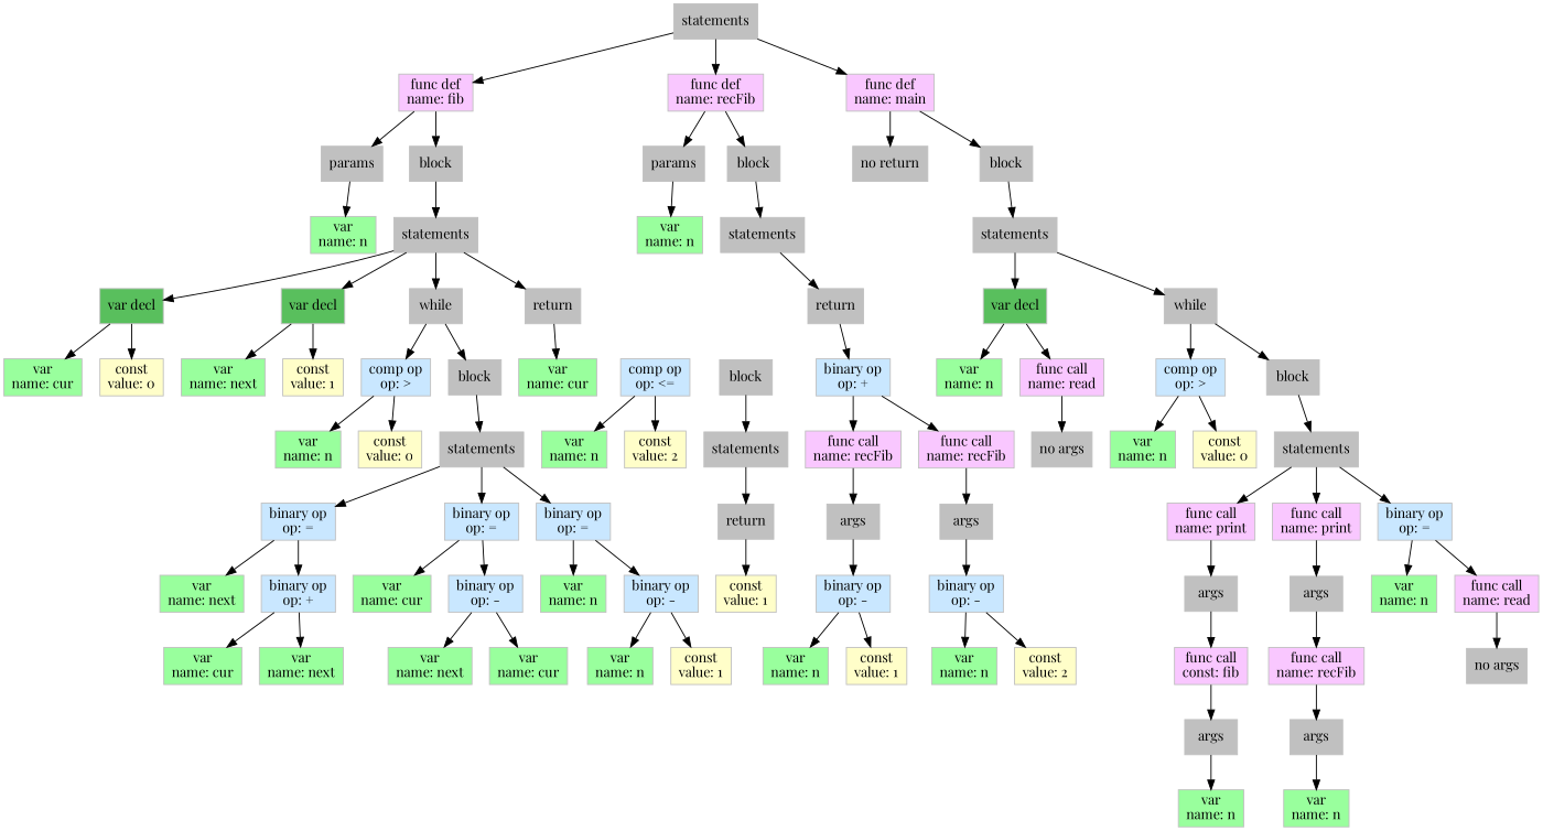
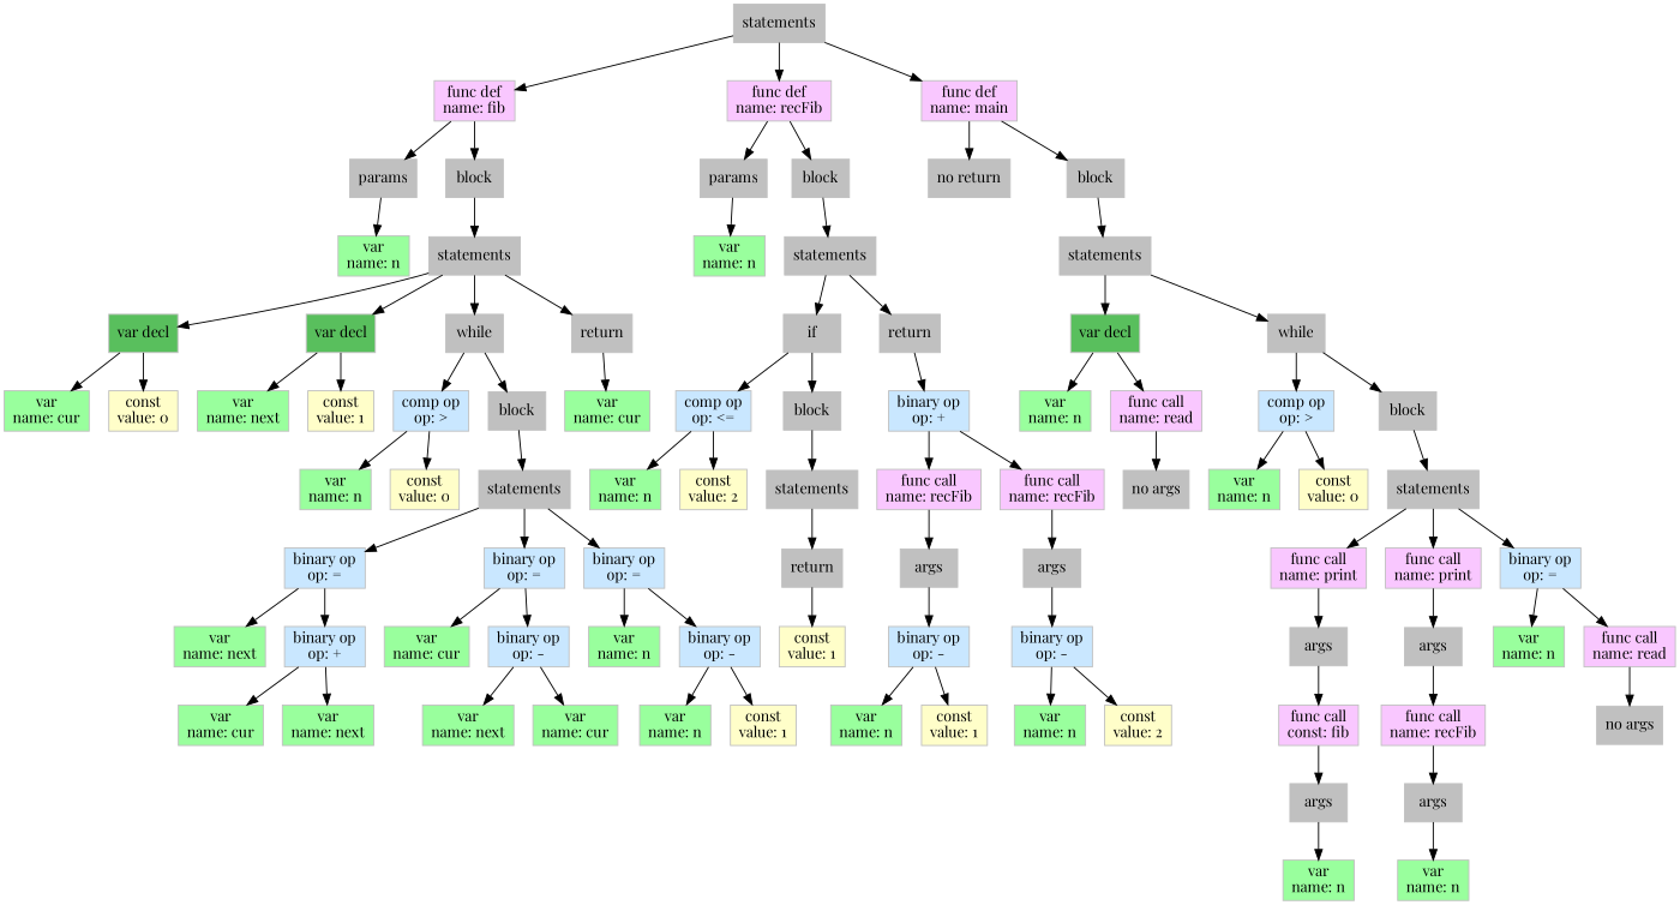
  digraph {
    fontname="Playfair Display"
    node [color=grey fillcolor=grey fontname="Playfair Display" shape=box style=filled]
    edge [fontname="Playfair Display"]
    n1 [label=statements]
    n2 [fillcolor="#F9C7FF" label="func def\nname: fib"]
    n3 [fillcolor="#F9C7FF" label="func def\nname: recFib"]
    n4 [fillcolor="#F9C7FF" label="func def\nname: main"]
    n5 [label=params]
    n6 [label=block]
    n7 [label=params]
    n8 [label=block]
    n9 [label="no return"]
    n10 [label=block]
    n11 [fillcolor="#99FF9D" label="var\nname: n"]
    n12 [label=statements]
    n13 [fillcolor="#59BF5D" label="var decl"]
    n14 [fillcolor="#59BF5D" label="var decl"]
    n15 [label=while]
    n16 [label=return]
    n17 [fillcolor="#99FF9D" label="var\nname: cur"]
    n18 [fillcolor="#FFFEC9" label="const\nvalue: 0"]
    n19 [fillcolor="#99FF9D" label="var\nname: next"]
    n20 [fillcolor="#FFFEC9" label="const\nvalue: 1"]
    n21 [fillcolor="#C9E7FF" label="comp op\nop: >"]
    n22 [label=block]
    n23 [fillcolor="#99FF9D" label="var\nname: cur"]
    n24 [fillcolor="#99FF9D" label="var\nname: n"]
    n25 [fillcolor="#FFFEC9" label="const\nvalue: 0"]
    n26 [label=statements]
    n27 [fillcolor="#C9E7FF" label="binary op\nop: ="]
    n28 [fillcolor="#C9E7FF" label="binary op\nop: ="]
    n29 [fillcolor="#C9E7FF" label="binary op\nop: ="]
    n30 [fillcolor="#99FF9D" label="var\nname: next"]
    n31 [fillcolor="#C9E7FF" label="binary op\nop: +"]
    n32 [fillcolor="#99FF9D" label="var\nname: cur"]
    n33 [fillcolor="#C9E7FF" label="binary op\nop: -"]
    n34 [fillcolor="#99FF9D" label="var\nname: n"]
    n35 [fillcolor="#C9E7FF" label="binary op\nop: -"]
    n36 [fillcolor="#99FF9D" label="var\nname: cur"]
    n37 [fillcolor="#99FF9D" label="var\nname: next"]
    n38 [fillcolor="#99FF9D" label="var\nname: next"]
    n39 [fillcolor="#99FF9D" label="var\nname: cur"]
    n40 [fillcolor="#99FF9D" label="var\nname: n"]
    n41 [fillcolor="#FFFEC9" label="const\nvalue: 1"]
    n42 [fillcolor="#99FF9D" label="var\nname: n"]
    n43 [label=statements]
+   n44 [label=if]
    n45 [label=return]
    n46 [fillcolor="#C9E7FF" label="comp op\nop: <="]
    n47 [label=block]
    n48 [fillcolor="#C9E7FF" label="binary op\nop: +"]
    n49 [fillcolor="#99FF9D" label="var\nname: n"]
    n50 [fillcolor="#FFFEC9" label="const\nvalue: 2"]
    n51 [label=statements]
    n52 [label=return]
    n53 [fillcolor="#FFFEC9" label="const\nvalue: 1"]
    n54 [fillcolor="#F9C7FF" label="func call\nname: recFib"]
    n55 [fillcolor="#F9C7FF" label="func call\nname: recFib"]
    n56 [label=args]
    n57 [label=args]
    n58 [fillcolor="#C9E7FF" label="binary op\nop: -"]
    n59 [fillcolor="#99FF9D" label="var\nname: n"]
    n60 [fillcolor="#FFFEC9" label="const\nvalue: 1"]
    n61 [fillcolor="#C9E7FF" label="binary op\nop: -"]
    n62 [fillcolor="#99FF9D" label="var\nname: n"]
    n63 [fillcolor="#FFFEC9" label="const\nvalue: 2"]
    n64 [label=statements]
    n65 [fillcolor="#59BF5D" label="var decl"]
    n66 [label=while]
    n67 [fillcolor="#99FF9D" label="var\nname: n"]
    n68 [fillcolor="#F9C7FF" label="func call\nname: read"]
    n69 [fillcolor="#C9E7FF" label="comp op\nop: >"]
    n70 [label=block]
    n71 [label="no args"]
    n72 [fillcolor="#99FF9D" label="var\nname: n"]
    n73 [fillcolor="#FFFEC9" label="const\nvalue: 0"]
    n74 [label=statements]
    n75 [fillcolor="#F9C7FF" label="func call\nname: print"]
    n76 [fillcolor="#F9C7FF" label="func call\nname: print"]
    n77 [fillcolor="#C9E7FF" label="binary op\nop: ="]
    n78 [label=args]
    n79 [label=args]
    n80 [fillcolor="#99FF9D" label="var\nname: n"]
    n81 [fillcolor="#F9C7FF" label="func call\nname: read"]
    n82 [fillcolor="#F9C7FF" label="func call\nconst: fib"]
    n83 [label=args]
    n84 [fillcolor="#99FF9D" label="var\nname: n"]
    n85 [fillcolor="#F9C7FF" label="func call\nname: recFib"]
    n86 [label=args]
    n87 [fillcolor="#99FF9D" label="var\nname: n"]
    n88 [label="no args"]
    n1 -> n2
    n1 -> n3
    n1 -> n4
    n2 -> n5
    n2 -> n6
    n3 -> n7
    n3 -> n8
    n4 -> n9
    n4 -> n10
    n5 -> n11
    n6 -> n12
    n7 -> n42
    n8 -> n43
    n10 -> n64
    n12 -> n13
    n12 -> n14
    n12 -> n15
    n12 -> n16
    n13 -> n17
    n13 -> n18
    n14 -> n19
    n14 -> n20
    n15 -> n21
    n15 -> n22
    n16 -> n23
    n21 -> n24
    n21 -> n25
    n22 -> n26
    n26 -> n27
    n26 -> n28
    n26 -> n29
    n27 -> n30
    n27 -> n31
    n28 -> n32
    n28 -> n33
    n29 -> n34
    n29 -> n35
    n31 -> n36
    n31 -> n37
    n33 -> n38
    n33 -> n39
    n35 -> n40
    n35 -> n41
+   n43 -> n44
    n43 -> n45
+   n44 -> n46
+   n44 -> n47
    n45 -> n48
    n46 -> n49
    n46 -> n50
    n47 -> n51
    n48 -> n54
    n48 -> n55
    n51 -> n52
    n52 -> n53
    n54 -> n56
    n55 -> n57
    n56 -> n58
    n57 -> n61
    n58 -> n59
    n58 -> n60
    n61 -> n62
    n61 -> n63
    n64 -> n65
    n64 -> n66
    n65 -> n67
    n65 -> n68
    n66 -> n69
    n66 -> n70
    n68 -> n71
    n69 -> n72
    n69 -> n73
    n70 -> n74
    n74 -> n75
    n74 -> n76
    n74 -> n77
    n75 -> n78
    n76 -> n79
    n77 -> n80
    n77 -> n81
    n78 -> n82
    n79 -> n85
    n81 -> n88
    n82 -> n83
    n83 -> n84
    n85 -> n86
    n86 -> n87
  }
